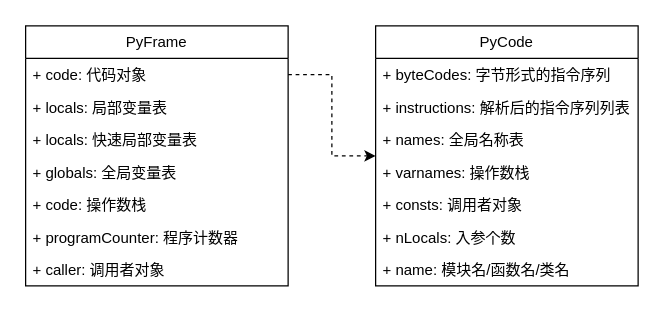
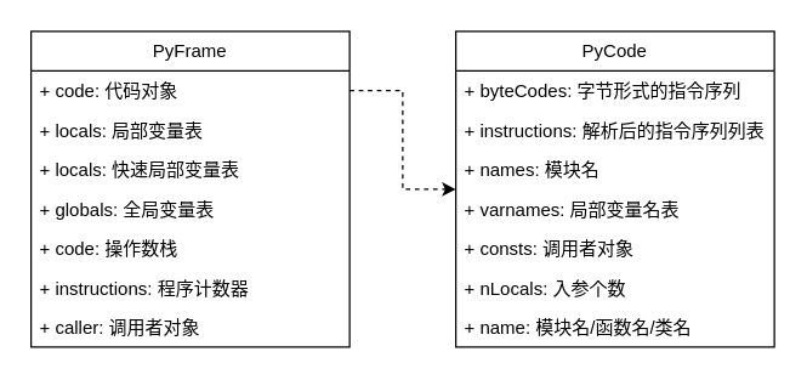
  <mxCell id="0" />
  <mxCell id="1" parent="0" />
  <mxCell id="2" value="PyFrame" style="swimlane;fontStyle=0;childLayout=stackLayout;horizontal=1;startSize=26;fillColor=none;horizontalStack=0;resizeParent=1;resizeParentMax=0;resizeLast=0;collapsible=1;marginBottom=0;whiteSpace=wrap;html=1;" vertex="1" parent="1"><mxGeometry x="20" y="20" width="210" height="208" as="geometry" /></mxCell>
  <mxCell id="3" value="+ code:&amp;nbsp;代码对象" style="text;strokeColor=none;fillColor=none;align=left;verticalAlign=top;spacingLeft=4;spacingRight=4;overflow=hidden;rotatable=0;points=[[0,0.5],[1,0.5]];portConstraint=eastwest;whiteSpace=wrap;html=1;" vertex="1" parent="2"><mxGeometry y="26" width="210" height="26" as="geometry" /></mxCell>
  <mxCell id="4" value="+ locals:&amp;nbsp;局部变量表" style="text;strokeColor=none;fillColor=none;align=left;verticalAlign=top;spacingLeft=4;spacingRight=4;overflow=hidden;rotatable=0;points=[[0,0.5],[1,0.5]];portConstraint=eastwest;whiteSpace=wrap;html=1;" vertex="1" parent="2"><mxGeometry y="52" width="210" height="26" as="geometry" /></mxCell>
  <mxCell id="5" value="+&amp;nbsp;locals:&amp;nbsp;快速局部变量表" style="text;strokeColor=none;fillColor=none;align=left;verticalAlign=top;spacingLeft=4;spacingRight=4;overflow=hidden;rotatable=0;points=[[0,0.5],[1,0.5]];portConstraint=eastwest;whiteSpace=wrap;html=1;" vertex="1" parent="2"><mxGeometry y="78" width="210" height="26" as="geometry" /></mxCell>
  <mxCell id="6" value="+ globals:&amp;nbsp;全局变量表" style="text;strokeColor=none;fillColor=none;align=left;verticalAlign=top;spacingLeft=4;spacingRight=4;overflow=hidden;rotatable=0;points=[[0,0.5],[1,0.5]];portConstraint=eastwest;whiteSpace=wrap;html=1;" vertex="1" parent="2"><mxGeometry y="104" width="210" height="26" as="geometry" /></mxCell>
  <mxCell id="7" value="+&amp;nbsp;code:&amp;nbsp;操作数栈" style="text;strokeColor=none;fillColor=none;align=left;verticalAlign=top;spacingLeft=4;spacingRight=4;overflow=hidden;rotatable=0;points=[[0,0.5],[1,0.5]];portConstraint=eastwest;whiteSpace=wrap;html=1;" vertex="1" parent="2"><mxGeometry y="130" width="210" height="26" as="geometry" /></mxCell>
- <mxCell id="8" value="+&amp;nbsp;programCounter:&amp;nbsp;程序计数器" style="text;strokeColor=none;fillColor=none;align=left;verticalAlign=top;spacingLeft=4;spacingRight=4;overflow=hidden;rotatable=0;points=[[0,0.5],[1,0.5]];portConstraint=eastwest;whiteSpace=wrap;html=1;" vertex="1" parent="2"><mxGeometry y="156" width="210" height="26" as="geometry" /></mxCell>
+ <mxCell id="8" value="+&amp;nbsp;instructions:&amp;nbsp;程序计数器" style="text;strokeColor=none;fillColor=none;align=left;verticalAlign=top;spacingLeft=4;spacingRight=4;overflow=hidden;rotatable=0;points=[[0,0.5],[1,0.5]];portConstraint=eastwest;whiteSpace=wrap;html=1;" vertex="1" parent="2"><mxGeometry y="156" width="210" height="26" as="geometry" /></mxCell>
  <mxCell id="9" value="+&amp;nbsp;caller:&amp;nbsp;调用者对象" style="text;strokeColor=none;fillColor=none;align=left;verticalAlign=top;spacingLeft=4;spacingRight=4;overflow=hidden;rotatable=0;points=[[0,0.5],[1,0.5]];portConstraint=eastwest;whiteSpace=wrap;html=1;" vertex="1" parent="2"><mxGeometry y="182" width="210" height="26" as="geometry" /></mxCell>
  <mxCell id="10" value="PyCode" style="swimlane;fontStyle=0;childLayout=stackLayout;horizontal=1;startSize=26;fillColor=none;horizontalStack=0;resizeParent=1;resizeParentMax=0;resizeLast=0;collapsible=1;marginBottom=0;whiteSpace=wrap;html=1;" vertex="1" parent="1"><mxGeometry x="300" y="20" width="210" height="208" as="geometry" /></mxCell>
  <mxCell id="11" value="+ byteCodes:&amp;nbsp;字节形式的指令序列" style="text;strokeColor=none;fillColor=none;align=left;verticalAlign=top;spacingLeft=4;spacingRight=4;overflow=hidden;rotatable=0;points=[[0,0.5],[1,0.5]];portConstraint=eastwest;whiteSpace=wrap;html=1;" vertex="1" parent="10"><mxGeometry y="26" width="210" height="26" as="geometry" /></mxCell>
  <mxCell id="12" value="+&amp;nbsp;instructions:&amp;nbsp;解析后的指令序列列表" style="text;strokeColor=none;fillColor=none;align=left;verticalAlign=top;spacingLeft=4;spacingRight=4;overflow=hidden;rotatable=0;points=[[0,0.5],[1,0.5]];portConstraint=eastwest;whiteSpace=wrap;html=1;" vertex="1" parent="10"><mxGeometry y="52" width="210" height="26" as="geometry" /></mxCell>
- <mxCell id="13" value="+&amp;nbsp;names:&amp;nbsp;全局名称表" style="text;strokeColor=none;fillColor=none;align=left;verticalAlign=top;spacingLeft=4;spacingRight=4;overflow=hidden;rotatable=0;points=[[0,0.5],[1,0.5]];portConstraint=eastwest;whiteSpace=wrap;html=1;" vertex="1" parent="10"><mxGeometry y="78" width="210" height="26" as="geometry" /></mxCell>
- <mxCell id="14" value="+&amp;nbsp;varnames:&amp;nbsp;操作数栈" style="text;strokeColor=none;fillColor=none;align=left;verticalAlign=top;spacingLeft=4;spacingRight=4;overflow=hidden;rotatable=0;points=[[0,0.5],[1,0.5]];portConstraint=eastwest;whiteSpace=wrap;html=1;" vertex="1" parent="10"><mxGeometry y="104" width="210" height="26" as="geometry" /></mxCell>
+ <mxCell id="13" value="+&amp;nbsp;names:&amp;nbsp;模块名" style="text;strokeColor=none;fillColor=none;align=left;verticalAlign=top;spacingLeft=4;spacingRight=4;overflow=hidden;rotatable=0;points=[[0,0.5],[1,0.5]];portConstraint=eastwest;whiteSpace=wrap;html=1;" vertex="1" parent="10"><mxGeometry y="78" width="210" height="26" as="geometry" /></mxCell>
+ <mxCell id="14" value="+&amp;nbsp;varnames:&amp;nbsp;局部变量名表" style="text;strokeColor=none;fillColor=none;align=left;verticalAlign=top;spacingLeft=4;spacingRight=4;overflow=hidden;rotatable=0;points=[[0,0.5],[1,0.5]];portConstraint=eastwest;whiteSpace=wrap;html=1;" vertex="1" parent="10"><mxGeometry y="104" width="210" height="26" as="geometry" /></mxCell>
  <mxCell id="15" value="+&amp;nbsp;consts:&amp;nbsp;调用者对象" style="text;strokeColor=none;fillColor=none;align=left;verticalAlign=top;spacingLeft=4;spacingRight=4;overflow=hidden;rotatable=0;points=[[0,0.5],[1,0.5]];portConstraint=eastwest;whiteSpace=wrap;html=1;" vertex="1" parent="10"><mxGeometry y="130" width="210" height="26" as="geometry" /></mxCell>
  <mxCell id="16" value="+&amp;nbsp;nLocals:&amp;nbsp;入参个数" style="text;strokeColor=none;fillColor=none;align=left;verticalAlign=top;spacingLeft=4;spacingRight=4;overflow=hidden;rotatable=0;points=[[0,0.5],[1,0.5]];portConstraint=eastwest;whiteSpace=wrap;html=1;" vertex="1" parent="10"><mxGeometry y="156" width="210" height="26" as="geometry" /></mxCell>
  <mxCell id="17" value="+&amp;nbsp;name:&amp;nbsp;模块名/函数名/类名" style="text;strokeColor=none;fillColor=none;align=left;verticalAlign=top;spacingLeft=4;spacingRight=4;overflow=hidden;rotatable=0;points=[[0,0.5],[1,0.5]];portConstraint=eastwest;whiteSpace=wrap;html=1;" vertex="1" parent="10"><mxGeometry y="182" width="210" height="26" as="geometry" /></mxCell>
  <mxCell id="18" style="edgeStyle=orthogonalEdgeStyle;rounded=0;orthogonalLoop=1;jettySize=auto;html=1;exitX=1;exitY=0.5;exitDx=0;exitDy=0;dashed=1;" edge="1" parent="1" source="3" target="10"><mxGeometry relative="1" as="geometry" /></mxCell>
